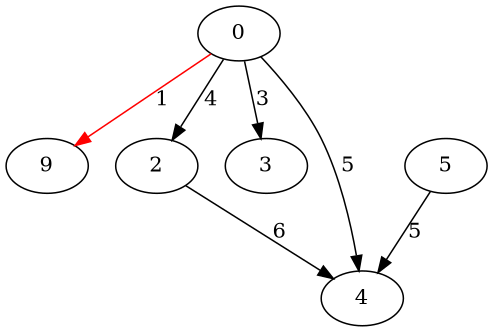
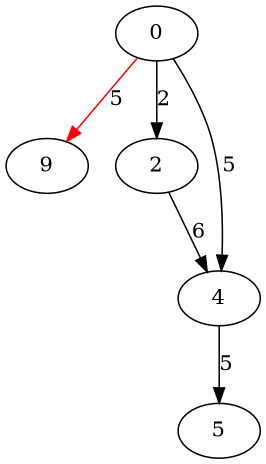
  digraph {
    n1 [label=9]
    0
    2
-   3
    4
    5
-   0 -> n1 [color=red label=1]
-   0 -> 2 [label=4]
-   0 -> 3 [label=3]
+   0 -> n1 [color=red label=5]
+   0 -> 2 [label=2]
    0 -> 4 [label=5]
    2 -> 4 [label=6]
-   5 -> 4 [label=5]
+   4 -> 5 [label=5]
  }
